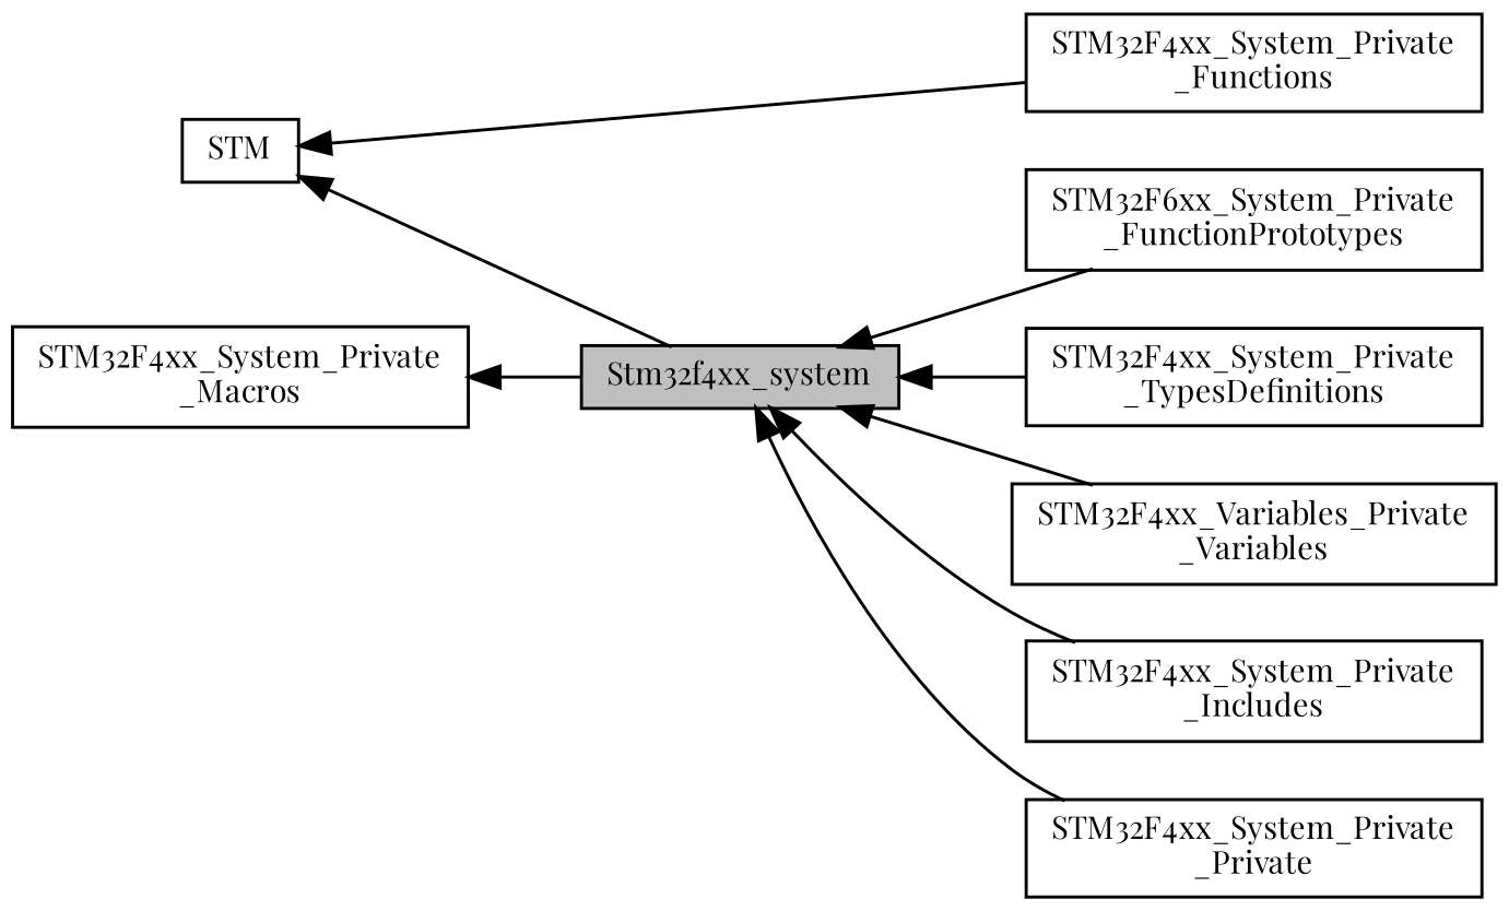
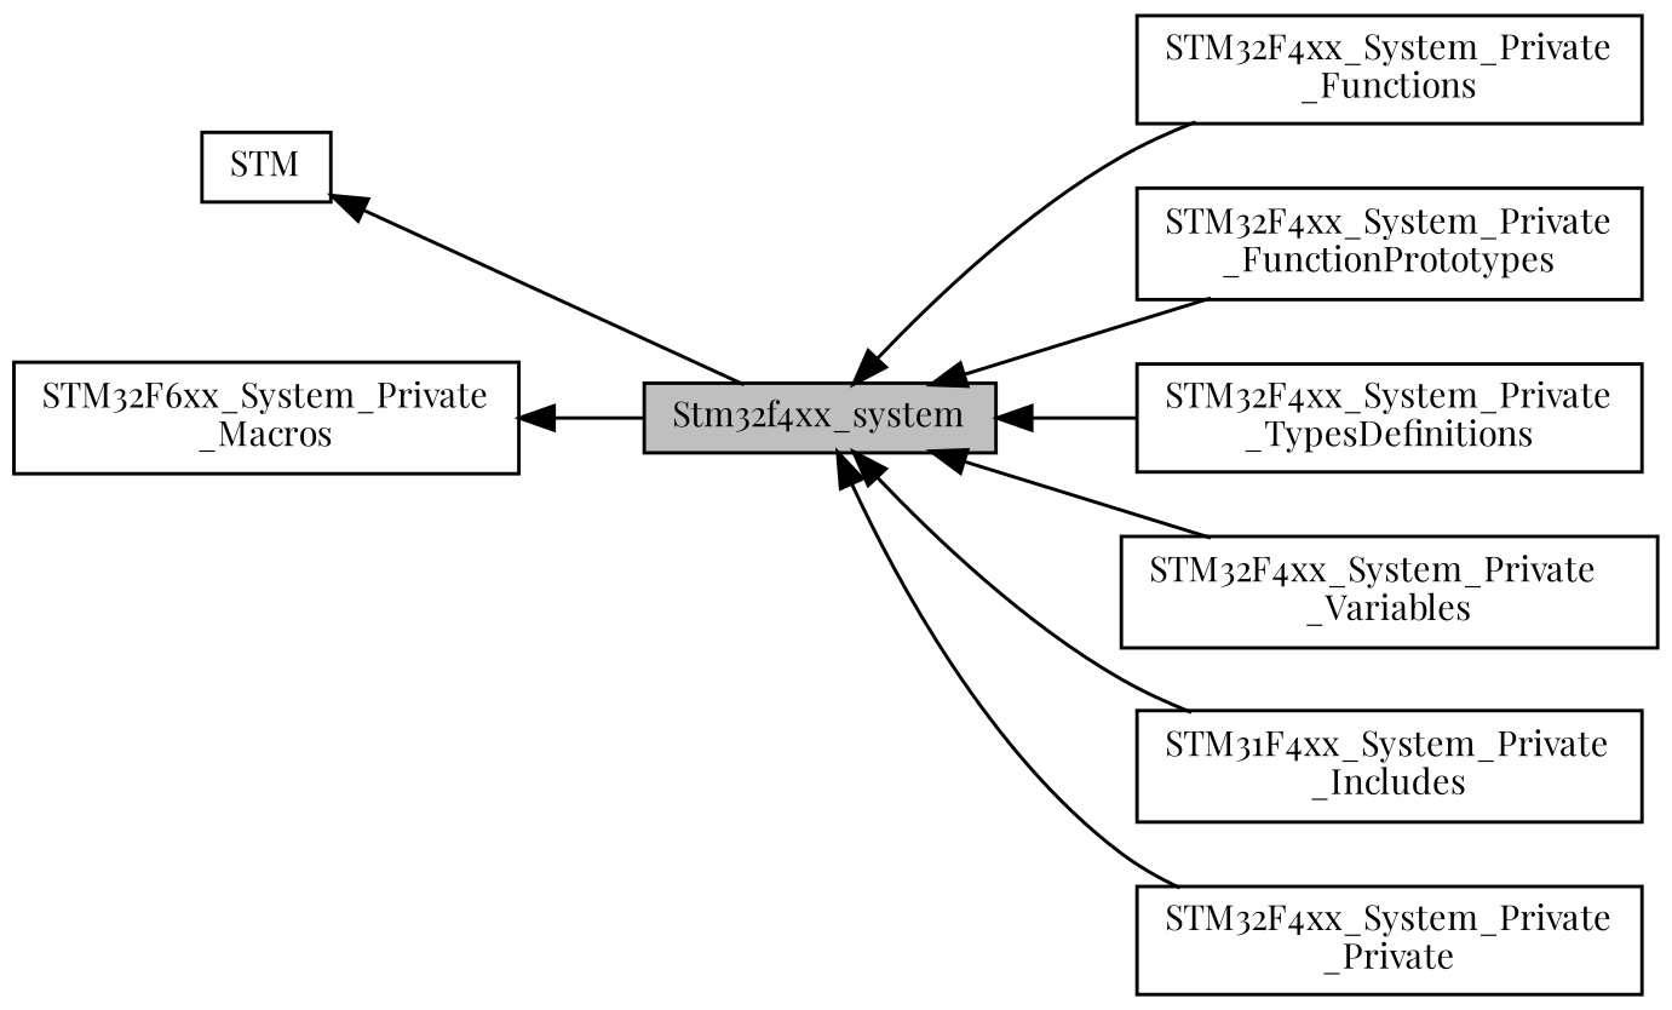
  digraph {
    fontname="Playfair Display"
    rankdir=LR
    node [color=black fillcolor=white fontname="Playfair Display" fontsize=10 shape=record style=filled]
    edge [dir=back fontname="Playfair Display" fontsize=10 labelfontname=Helvetica labelfontsize=10 shape=plaintext style=solid]
-   n1 [height=0.2 label="STM32F4xx_System_Private\l_Macros" width=0.4]
+   n1 [height=0.2 label="STM32F6xx_System_Private\l_Macros" width=0.4]
    n2 [fillcolor=grey75 fontcolor=black height=0.2 label=Stm32f4xx_system width=0.4]
-   n3 [height=0.2 label="STM32F6xx_System_Private\l_FunctionPrototypes" width=0.4]
+   n3 [height=0.2 label="STM32F4xx_System_Private\l_FunctionPrototypes" width=0.4]
    n4 [height=0.2 label="STM32F4xx_System_Private\l_Functions" width=0.4]
    n5 [height=0.2 label="STM32F4xx_System_Private\l_TypesDefinitions" width=0.4]
-   n6 [height=0.2 label="STM32F4xx_Variables_Private\l_Variables" width=0.4]
-   n7 [height=0.2 label="STM32F4xx_System_Private\l_Includes" width=0.4]
+   n6 [height=0.2 label="STM32F4xx_System_Private\l_Variables" width=0.4]
+   n7 [height=0.2 label="STM31F4xx_System_Private\l_Includes" width=0.4]
    n8 [height=0.2 label="STM32F4xx_System_Private\l_Private" width=0.4]
    n9 [height=0.2 label=STM width=0.4]
    n1 -> n2
    n2 -> n3
-   n9 -> n4
+   n2 -> n4
    n2 -> n5
    n2 -> n6
    n2 -> n7
    n2 -> n8
    n9 -> n2
  }
